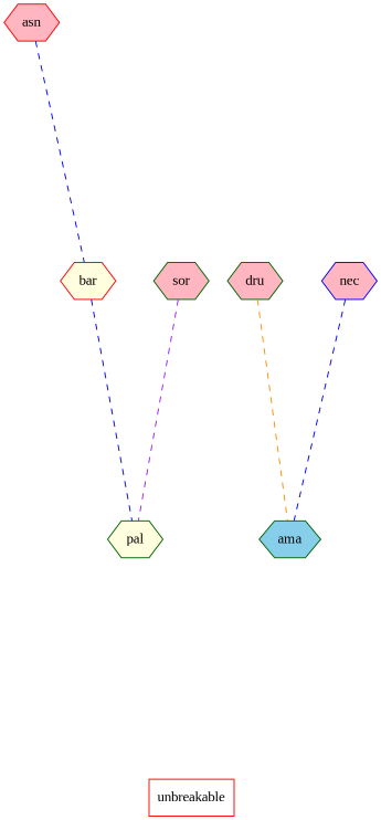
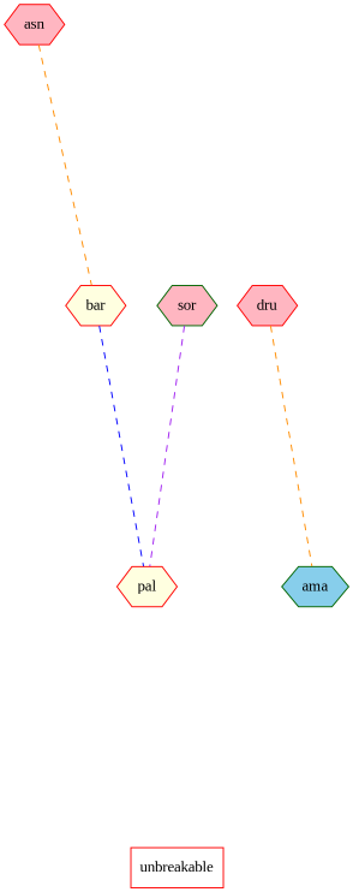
  digraph {
    fontname="Liberation Serif"
    ranksep=3
    root=centre
    node [color=red fillcolor=lightpink fontname="Liberation Serif" shape=hexagon style=filled]
    edge [fontname="Liberation Serif" style=invis weight=1]
    n1 [fillcolor=white label=unbreakable shape=box]
    asn
-   dru [color=darkgreen]
+   dru
    bar [fillcolor=lightyellow]
    ama [color=darkgreen fillcolor=skyblue]
-   pal [color=darkgreen fillcolor=lightyellow]
-   nec [color=blue]
+   pal [fillcolor=lightyellow]
    sor [color=darkgreen]
    subgraph sub_1 {
      n1
      asn
      dru
      bar
      ama
      pal
-     nec
      sor
    }
    subgraph sub_2 {
      asn
      dru
      bar
      ama
      pal
-     nec
      sor
    }
    asn -> n1
-   asn -> bar [color=blue dir=none style=dashed weight=0]
+   asn -> bar [color=darkorange dir=none style=dashed weight=0]
    dru -> n1
    dru -> ama [color=darkorange dir=none style=dashed weight=0]
    bar -> n1
    bar -> pal [color=blue dir=none style=dashed weight=0]
    ama -> n1
    pal -> n1
-   nec -> n1
-   nec -> ama [color=blue dir=none style=dashed weight=0]
    sor -> n1
    sor -> pal [color=purple dir=none style=dashed weight=0]
  }
